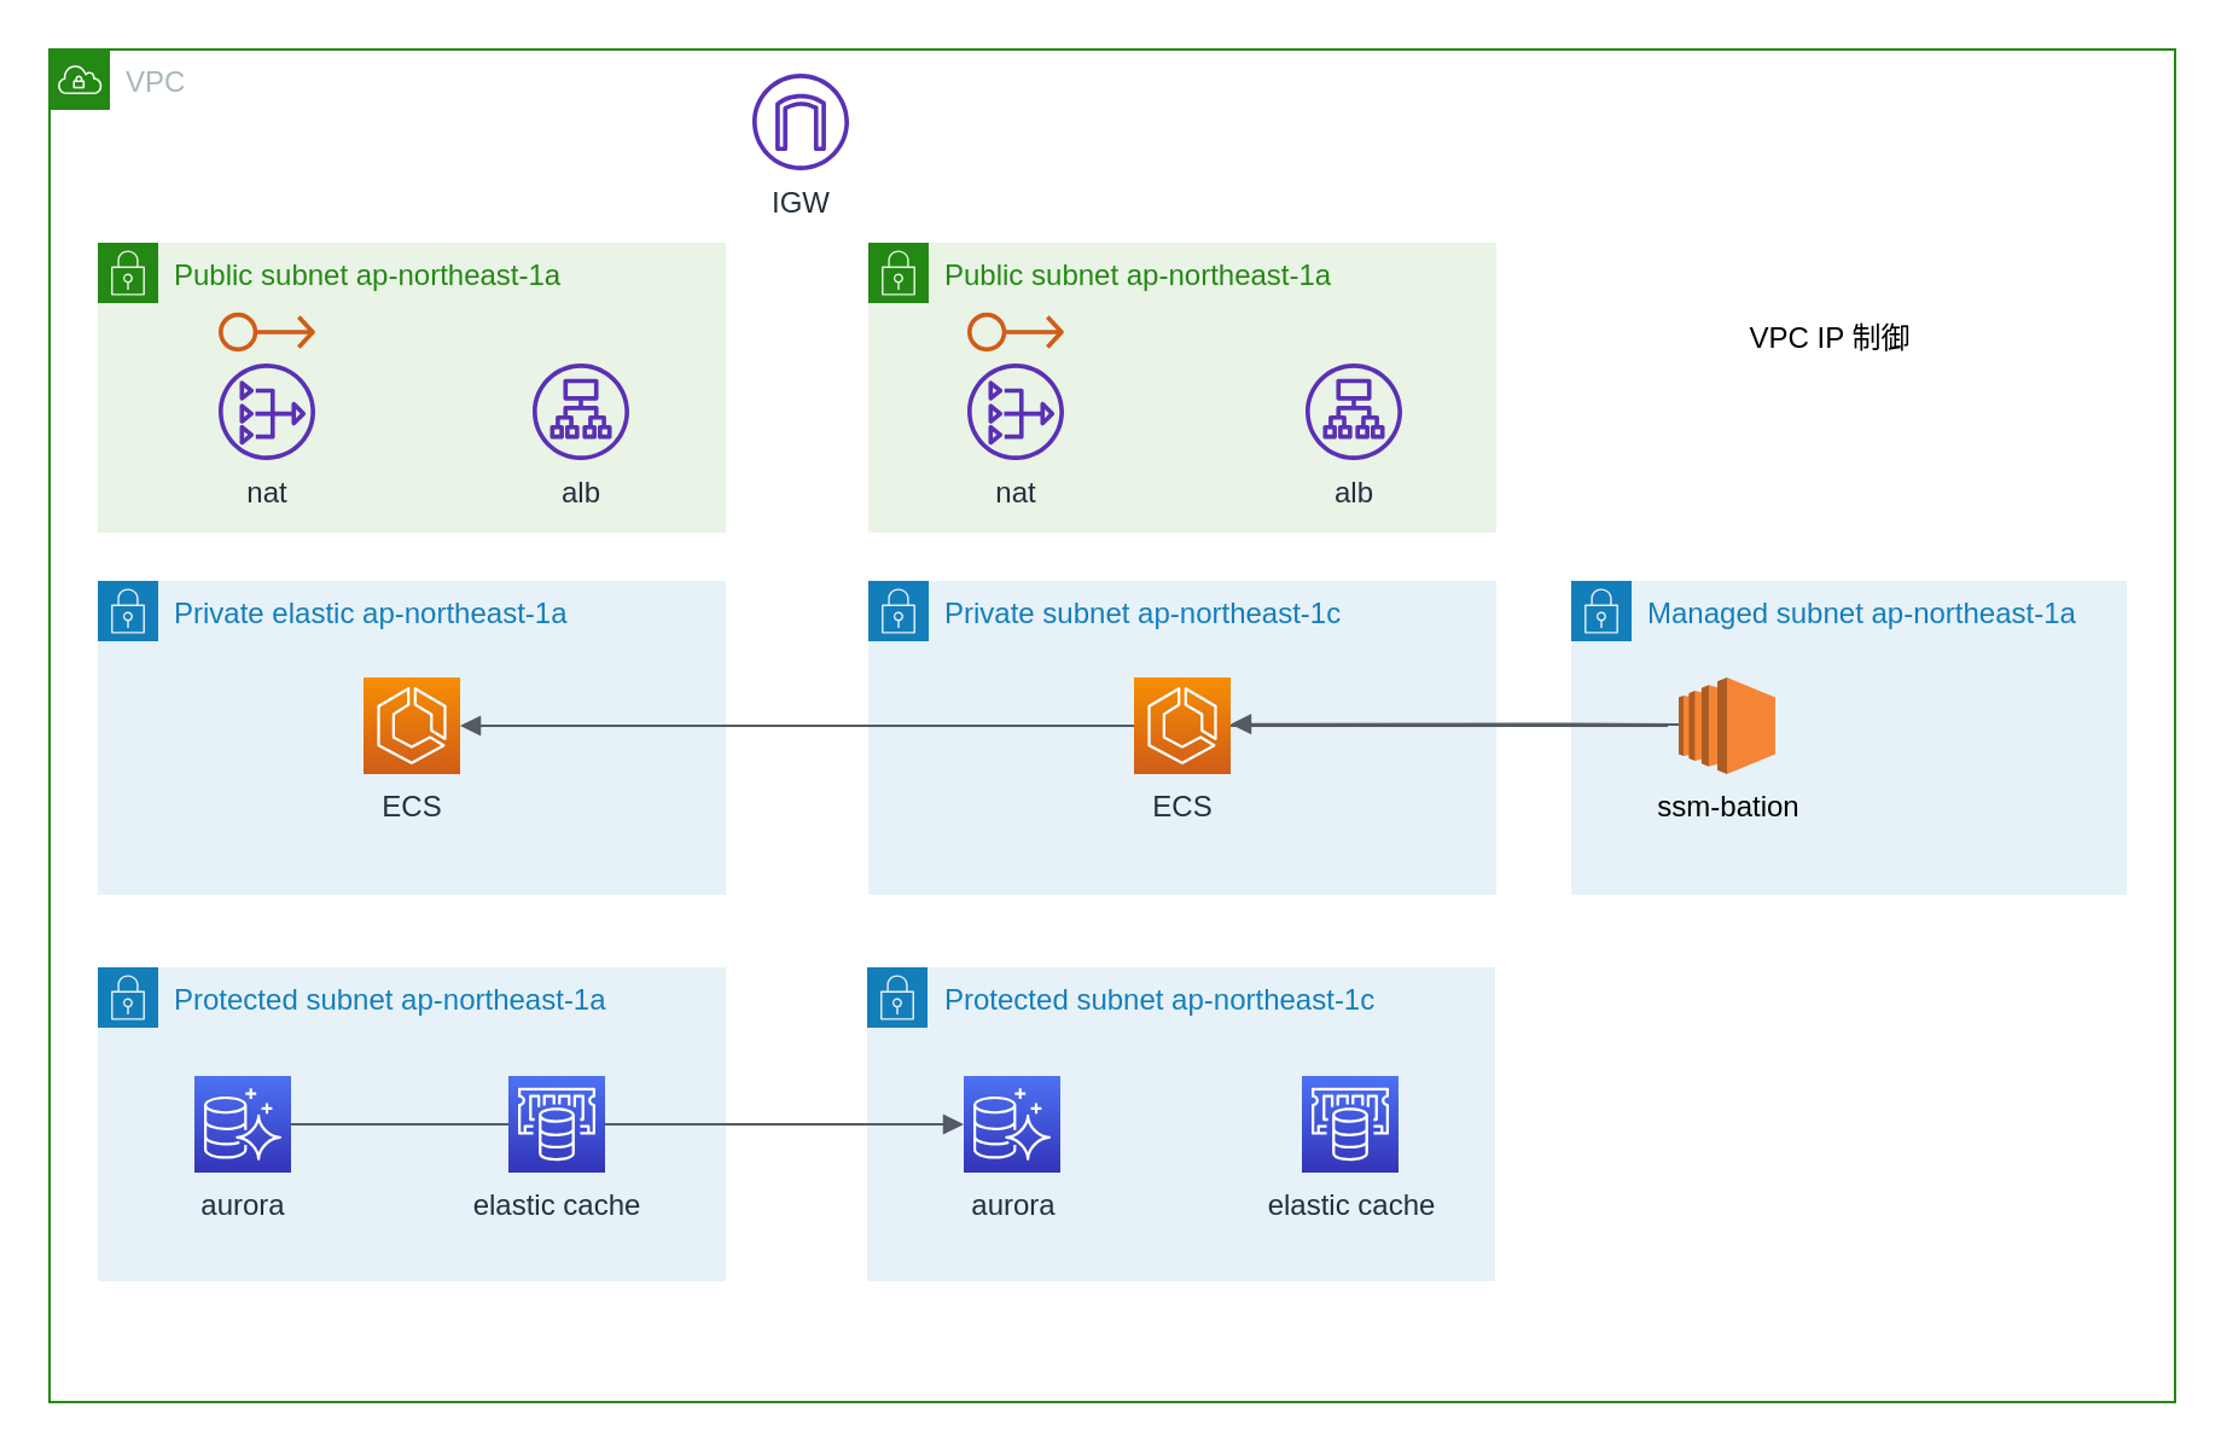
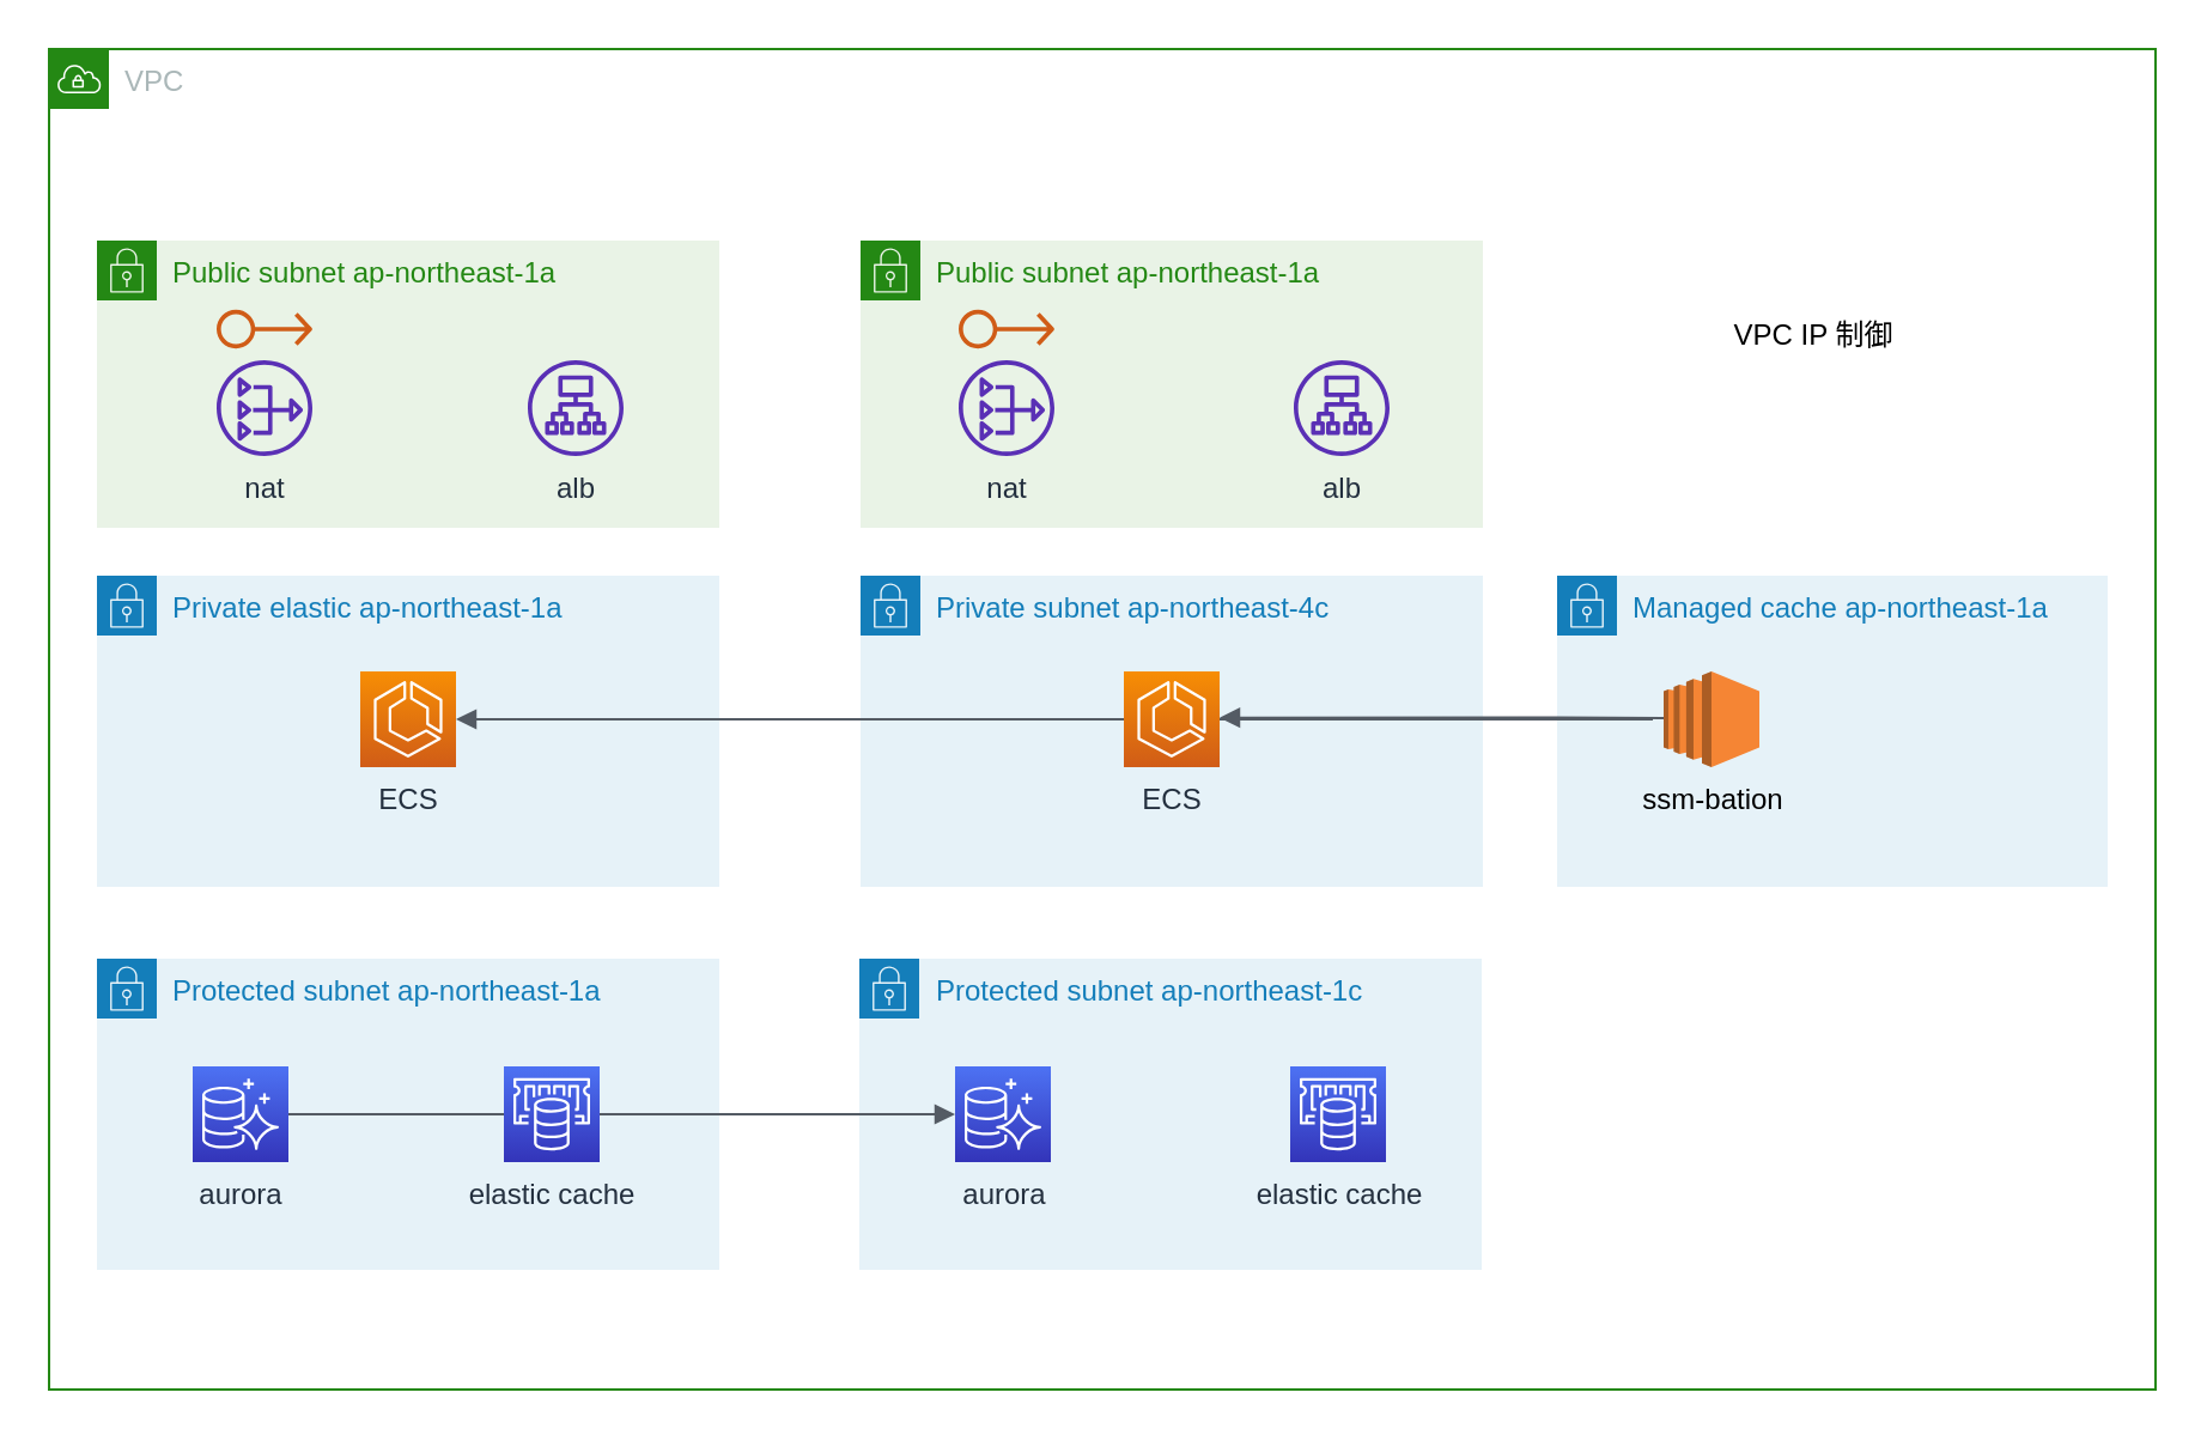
  <mxCell id="0" />
  <mxCell id="1" parent="0" />
  <mxCell id="2" value="VPC" style="points=[[0,0],[0.25,0],[0.5,0],[0.75,0],[1,0],[1,0.25],[1,0.5],[1,0.75],[1,1],[0.75,1],[0.5,1],[0.25,1],[0,1],[0,0.75],[0,0.5],[0,0.25]];outlineConnect=0;gradientColor=none;html=1;whiteSpace=wrap;fontSize=12;fontStyle=0;shape=mxgraph.aws4.group;grIcon=mxgraph.aws4.group_vpc;strokeColor=#248814;fillColor=none;verticalAlign=top;align=left;spacingLeft=30;fontColor=#AAB7B8;dashed=0;" vertex="1" parent="1"><mxGeometry x="20" y="20" width="880" height="560" as="geometry" /></mxCell>
  <mxCell id="3" value="Public subnet ap-northeast-1a" style="points=[[0,0],[0.25,0],[0.5,0],[0.75,0],[1,0],[1,0.25],[1,0.5],[1,0.75],[1,1],[0.75,1],[0.5,1],[0.25,1],[0,1],[0,0.75],[0,0.5],[0,0.25]];outlineConnect=0;gradientColor=none;html=1;whiteSpace=wrap;fontSize=12;fontStyle=0;shape=mxgraph.aws4.group;grIcon=mxgraph.aws4.group_security_group;grStroke=0;strokeColor=#248814;fillColor=#E9F3E6;verticalAlign=top;align=left;spacingLeft=30;fontColor=#248814;dashed=0;" vertex="1" parent="1"><mxGeometry x="40" y="100" width="260" height="120" as="geometry" /></mxCell>
- <mxCell id="4" value="IGW" style="outlineConnect=0;fontColor=#232F3E;gradientColor=none;fillColor=#5A30B5;strokeColor=none;dashed=0;verticalLabelPosition=bottom;verticalAlign=top;align=center;html=1;fontSize=12;fontStyle=0;aspect=fixed;pointerEvents=1;shape=mxgraph.aws4.internet_gateway;" vertex="1" parent="1"><mxGeometry x="311" y="30" width="40" height="40" as="geometry" /></mxCell>
  <mxCell id="5" value="alb&lt;br&gt;" style="outlineConnect=0;fontColor=#232F3E;gradientColor=none;fillColor=#5A30B5;strokeColor=none;dashed=0;verticalLabelPosition=bottom;verticalAlign=top;align=center;html=1;fontSize=12;fontStyle=0;aspect=fixed;pointerEvents=1;shape=mxgraph.aws4.application_load_balancer;" vertex="1" parent="1"><mxGeometry x="220" y="150" width="40" height="40" as="geometry" /></mxCell>
  <mxCell id="6" value="nat" style="outlineConnect=0;fontColor=#232F3E;gradientColor=none;fillColor=#5A30B5;strokeColor=none;dashed=0;verticalLabelPosition=bottom;verticalAlign=top;align=center;html=1;fontSize=12;fontStyle=0;aspect=fixed;pointerEvents=1;shape=mxgraph.aws4.nat_gateway;" vertex="1" parent="1"><mxGeometry x="90" y="150" width="40" height="40" as="geometry" /></mxCell>
  <mxCell id="7" value="Public subnet ap-northeast-1a" style="points=[[0,0],[0.25,0],[0.5,0],[0.75,0],[1,0],[1,0.25],[1,0.5],[1,0.75],[1,1],[0.75,1],[0.5,1],[0.25,1],[0,1],[0,0.75],[0,0.5],[0,0.25]];outlineConnect=0;gradientColor=none;html=1;whiteSpace=wrap;fontSize=12;fontStyle=0;shape=mxgraph.aws4.group;grIcon=mxgraph.aws4.group_security_group;grStroke=0;strokeColor=#248814;fillColor=#E9F3E6;verticalAlign=top;align=left;spacingLeft=30;fontColor=#248814;dashed=0;" vertex="1" parent="1"><mxGeometry x="359" y="100" width="260" height="120" as="geometry" /></mxCell>
  <mxCell id="8" value="alb&lt;br&gt;" style="outlineConnect=0;fontColor=#232F3E;gradientColor=none;fillColor=#5A30B5;strokeColor=none;dashed=0;verticalLabelPosition=bottom;verticalAlign=top;align=center;html=1;fontSize=12;fontStyle=0;aspect=fixed;pointerEvents=1;shape=mxgraph.aws4.application_load_balancer;" vertex="1" parent="1"><mxGeometry x="540" y="150" width="40" height="40" as="geometry" /></mxCell>
  <mxCell id="9" value="nat" style="outlineConnect=0;fontColor=#232F3E;gradientColor=none;fillColor=#5A30B5;strokeColor=none;dashed=0;verticalLabelPosition=bottom;verticalAlign=top;align=center;html=1;fontSize=12;fontStyle=0;aspect=fixed;pointerEvents=1;shape=mxgraph.aws4.nat_gateway;" vertex="1" parent="1"><mxGeometry x="400" y="150" width="40" height="40" as="geometry" /></mxCell>
  <mxCell id="10" value="Private elastic ap-northeast-1a&lt;br&gt;" style="points=[[0,0],[0.25,0],[0.5,0],[0.75,0],[1,0],[1,0.25],[1,0.5],[1,0.75],[1,1],[0.75,1],[0.5,1],[0.25,1],[0,1],[0,0.75],[0,0.5],[0,0.25]];outlineConnect=0;gradientColor=none;html=1;whiteSpace=wrap;fontSize=12;fontStyle=0;shape=mxgraph.aws4.group;grIcon=mxgraph.aws4.group_security_group;grStroke=0;strokeColor=#147EBA;fillColor=#E6F2F8;verticalAlign=top;align=left;spacingLeft=30;fontColor=#147EBA;dashed=0;" vertex="1" parent="1"><mxGeometry x="40" y="240" width="260" height="130" as="geometry" /></mxCell>
- <mxCell id="11" value="Managed subnet ap-northeast-1a" style="points=[[0,0],[0.25,0],[0.5,0],[0.75,0],[1,0],[1,0.25],[1,0.5],[1,0.75],[1,1],[0.75,1],[0.5,1],[0.25,1],[0,1],[0,0.75],[0,0.5],[0,0.25]];outlineConnect=0;gradientColor=none;html=1;whiteSpace=wrap;fontSize=12;fontStyle=0;shape=mxgraph.aws4.group;grIcon=mxgraph.aws4.group_security_group;grStroke=0;strokeColor=#147EBA;fillColor=#E6F2F8;verticalAlign=top;align=left;spacingLeft=30;fontColor=#147EBA;dashed=0;" vertex="1" parent="1"><mxGeometry x="650" y="240" width="230" height="130" as="geometry" /></mxCell>
+ <mxCell id="11" value="Managed cache ap-northeast-1a" style="points=[[0,0],[0.25,0],[0.5,0],[0.75,0],[1,0],[1,0.25],[1,0.5],[1,0.75],[1,1],[0.75,1],[0.5,1],[0.25,1],[0,1],[0,0.75],[0,0.5],[0,0.25]];outlineConnect=0;gradientColor=none;html=1;whiteSpace=wrap;fontSize=12;fontStyle=0;shape=mxgraph.aws4.group;grIcon=mxgraph.aws4.group_security_group;grStroke=0;strokeColor=#147EBA;fillColor=#E6F2F8;verticalAlign=top;align=left;spacingLeft=30;fontColor=#147EBA;dashed=0;" vertex="1" parent="1"><mxGeometry x="650" y="240" width="230" height="130" as="geometry" /></mxCell>
  <mxCell id="12" value="Protected subnet ap-northeast-1a" style="points=[[0,0],[0.25,0],[0.5,0],[0.75,0],[1,0],[1,0.25],[1,0.5],[1,0.75],[1,1],[0.75,1],[0.5,1],[0.25,1],[0,1],[0,0.75],[0,0.5],[0,0.25]];outlineConnect=0;gradientColor=none;html=1;whiteSpace=wrap;fontSize=12;fontStyle=0;shape=mxgraph.aws4.group;grIcon=mxgraph.aws4.group_security_group;grStroke=0;strokeColor=#147EBA;fillColor=#E6F2F8;verticalAlign=top;align=left;spacingLeft=30;fontColor=#147EBA;dashed=0;" vertex="1" parent="1"><mxGeometry x="40" y="400" width="260" height="130" as="geometry" /></mxCell>
  <mxCell id="13" value="aurora" style="outlineConnect=0;fontColor=#232F3E;gradientColor=#4D72F3;gradientDirection=north;fillColor=#3334B9;strokeColor=#ffffff;dashed=0;verticalLabelPosition=bottom;verticalAlign=top;align=center;html=1;fontSize=12;fontStyle=0;aspect=fixed;shape=mxgraph.aws4.resourceIcon;resIcon=mxgraph.aws4.aurora;" vertex="1" parent="1"><mxGeometry x="80" y="445" width="40" height="40" as="geometry" /></mxCell>
  <mxCell id="14" value="ECS" style="outlineConnect=0;fontColor=#232F3E;gradientColor=#F78E04;gradientDirection=north;fillColor=#D05C17;strokeColor=#ffffff;dashed=0;verticalLabelPosition=bottom;verticalAlign=top;align=center;html=1;fontSize=12;fontStyle=0;aspect=fixed;shape=mxgraph.aws4.resourceIcon;resIcon=mxgraph.aws4.ecs;" vertex="1" parent="1"><mxGeometry x="150" y="280" width="40" height="40" as="geometry" /></mxCell>
- <mxCell id="15" value="Private subnet ap-northeast-1c" style="points=[[0,0],[0.25,0],[0.5,0],[0.75,0],[1,0],[1,0.25],[1,0.5],[1,0.75],[1,1],[0.75,1],[0.5,1],[0.25,1],[0,1],[0,0.75],[0,0.5],[0,0.25]];outlineConnect=0;gradientColor=none;html=1;whiteSpace=wrap;fontSize=12;fontStyle=0;shape=mxgraph.aws4.group;grIcon=mxgraph.aws4.group_security_group;grStroke=0;strokeColor=#147EBA;fillColor=#E6F2F8;verticalAlign=top;align=left;spacingLeft=30;fontColor=#147EBA;dashed=0;" vertex="1" parent="1"><mxGeometry x="359" y="240" width="260" height="130" as="geometry" /></mxCell>
+ <mxCell id="15" value="Private subnet ap-northeast-4c" style="points=[[0,0],[0.25,0],[0.5,0],[0.75,0],[1,0],[1,0.25],[1,0.5],[1,0.75],[1,1],[0.75,1],[0.5,1],[0.25,1],[0,1],[0,0.75],[0,0.5],[0,0.25]];outlineConnect=0;gradientColor=none;html=1;whiteSpace=wrap;fontSize=12;fontStyle=0;shape=mxgraph.aws4.group;grIcon=mxgraph.aws4.group_security_group;grStroke=0;strokeColor=#147EBA;fillColor=#E6F2F8;verticalAlign=top;align=left;spacingLeft=30;fontColor=#147EBA;dashed=0;" vertex="1" parent="1"><mxGeometry x="359" y="240" width="260" height="130" as="geometry" /></mxCell>
  <mxCell id="16" value="ssm-bation" style="outlineConnect=0;dashed=0;verticalLabelPosition=bottom;verticalAlign=top;align=center;html=1;shape=mxgraph.aws3.ec2;fillColor=#F58534;gradientColor=none;" vertex="1" parent="1"><mxGeometry x="694.5" y="280" width="40" height="40" as="geometry" /></mxCell>
  <mxCell id="17" value="Protected subnet ap-northeast-1c" style="points=[[0,0],[0.25,0],[0.5,0],[0.75,0],[1,0],[1,0.25],[1,0.5],[1,0.75],[1,1],[0.75,1],[0.5,1],[0.25,1],[0,1],[0,0.75],[0,0.5],[0,0.25]];outlineConnect=0;gradientColor=none;html=1;whiteSpace=wrap;fontSize=12;fontStyle=0;shape=mxgraph.aws4.group;grIcon=mxgraph.aws4.group_security_group;grStroke=0;strokeColor=#147EBA;fillColor=#E6F2F8;verticalAlign=top;align=left;spacingLeft=30;fontColor=#147EBA;dashed=0;" vertex="1" parent="1"><mxGeometry x="358.5" y="400" width="260" height="130" as="geometry" /></mxCell>
  <mxCell id="18" value="aurora" style="outlineConnect=0;fontColor=#232F3E;gradientColor=#4D72F3;gradientDirection=north;fillColor=#3334B9;strokeColor=#ffffff;dashed=0;verticalLabelPosition=bottom;verticalAlign=top;align=center;html=1;fontSize=12;fontStyle=0;aspect=fixed;shape=mxgraph.aws4.resourceIcon;resIcon=mxgraph.aws4.aurora;" vertex="1" parent="1"><mxGeometry x="398.5" y="445" width="40" height="40" as="geometry" /></mxCell>
  <mxCell id="19" value="elastic cache" style="outlineConnect=0;fontColor=#232F3E;gradientColor=#4D72F3;gradientDirection=north;fillColor=#3334B9;strokeColor=#ffffff;dashed=0;verticalLabelPosition=bottom;verticalAlign=top;align=center;html=1;fontSize=12;fontStyle=0;aspect=fixed;shape=mxgraph.aws4.resourceIcon;resIcon=mxgraph.aws4.elasticache;" vertex="1" parent="1"><mxGeometry x="538.5" y="445" width="40" height="40" as="geometry" /></mxCell>
  <mxCell id="20" value="VPC IP 制御" style="text;html=1;strokeColor=none;fillColor=none;align=center;verticalAlign=middle;whiteSpace=wrap;rounded=0;" vertex="1" parent="1"><mxGeometry x="714.5" y="120" width="85" height="40" as="geometry" /></mxCell>
  <mxCell id="21" value="" style="outlineConnect=0;fontColor=#232F3E;gradientColor=none;fillColor=#D05C17;strokeColor=none;dashed=0;verticalLabelPosition=bottom;verticalAlign=top;align=center;html=1;fontSize=12;fontStyle=0;aspect=fixed;pointerEvents=1;shape=mxgraph.aws4.elastic_ip_address;" vertex="1" parent="1"><mxGeometry x="90" y="128.5" width="40" height="17" as="geometry" /></mxCell>
  <mxCell id="22" value="" style="outlineConnect=0;fontColor=#232F3E;gradientColor=none;fillColor=#D05C17;strokeColor=none;dashed=0;verticalLabelPosition=bottom;verticalAlign=top;align=center;html=1;fontSize=12;fontStyle=0;aspect=fixed;pointerEvents=1;shape=mxgraph.aws4.elastic_ip_address;" vertex="1" parent="1"><mxGeometry x="400" y="128.5" width="40" height="17" as="geometry" /></mxCell>
  <mxCell id="23" value="" style="edgeStyle=orthogonalEdgeStyle;html=1;endArrow=none;elbow=vertical;startArrow=block;startFill=1;strokeColor=#545B64;rounded=0;" edge="1" parent="1"><mxGeometry width="100" relative="1" as="geometry"><mxPoint x="509" y="299.333" as="sourcePoint" /><mxPoint x="694.5" y="299.5" as="targetPoint" /><Array as="points"><mxPoint x="650" y="300" /><mxPoint x="650" y="300" /></Array></mxGeometry></mxCell>
  <mxCell id="24" value="" style="edgeStyle=orthogonalEdgeStyle;html=1;endArrow=block;elbow=vertical;startArrow=none;endFill=1;strokeColor=#545B64;rounded=0;" edge="1" parent="1" source="13" target="18"><mxGeometry width="100" relative="1" as="geometry"><mxPoint x="20" y="600" as="sourcePoint" /><mxPoint x="120" y="600" as="targetPoint" /></mxGeometry></mxCell>
  <mxCell id="25" value="elastic cache" style="outlineConnect=0;fontColor=#232F3E;gradientColor=#4D72F3;gradientDirection=north;fillColor=#3334B9;strokeColor=#ffffff;dashed=0;verticalLabelPosition=bottom;verticalAlign=top;align=center;html=1;fontSize=12;fontStyle=0;aspect=fixed;shape=mxgraph.aws4.resourceIcon;resIcon=mxgraph.aws4.elasticache;" vertex="1" parent="1"><mxGeometry x="210" y="445" width="40" height="40" as="geometry" /></mxCell>
  <mxCell id="26" value="" style="edgeStyle=orthogonalEdgeStyle;html=1;endArrow=none;elbow=vertical;startArrow=block;startFill=1;strokeColor=#545B64;rounded=0;" edge="1" parent="1" source="14"><mxGeometry width="100" relative="1" as="geometry"><mxPoint x="519" y="309.333" as="sourcePoint" /><mxPoint x="690" y="300" as="targetPoint" /><Array as="points"><mxPoint x="430" y="300" /><mxPoint x="430" y="300" /></Array></mxGeometry></mxCell>
  <mxCell id="27" value="ECS" style="outlineConnect=0;fontColor=#232F3E;gradientColor=#F78E04;gradientDirection=north;fillColor=#D05C17;strokeColor=#ffffff;dashed=0;verticalLabelPosition=bottom;verticalAlign=top;align=center;html=1;fontSize=12;fontStyle=0;aspect=fixed;shape=mxgraph.aws4.resourceIcon;resIcon=mxgraph.aws4.ecs;" vertex="1" parent="1"><mxGeometry x="469" y="280" width="40" height="40" as="geometry" /></mxCell>
